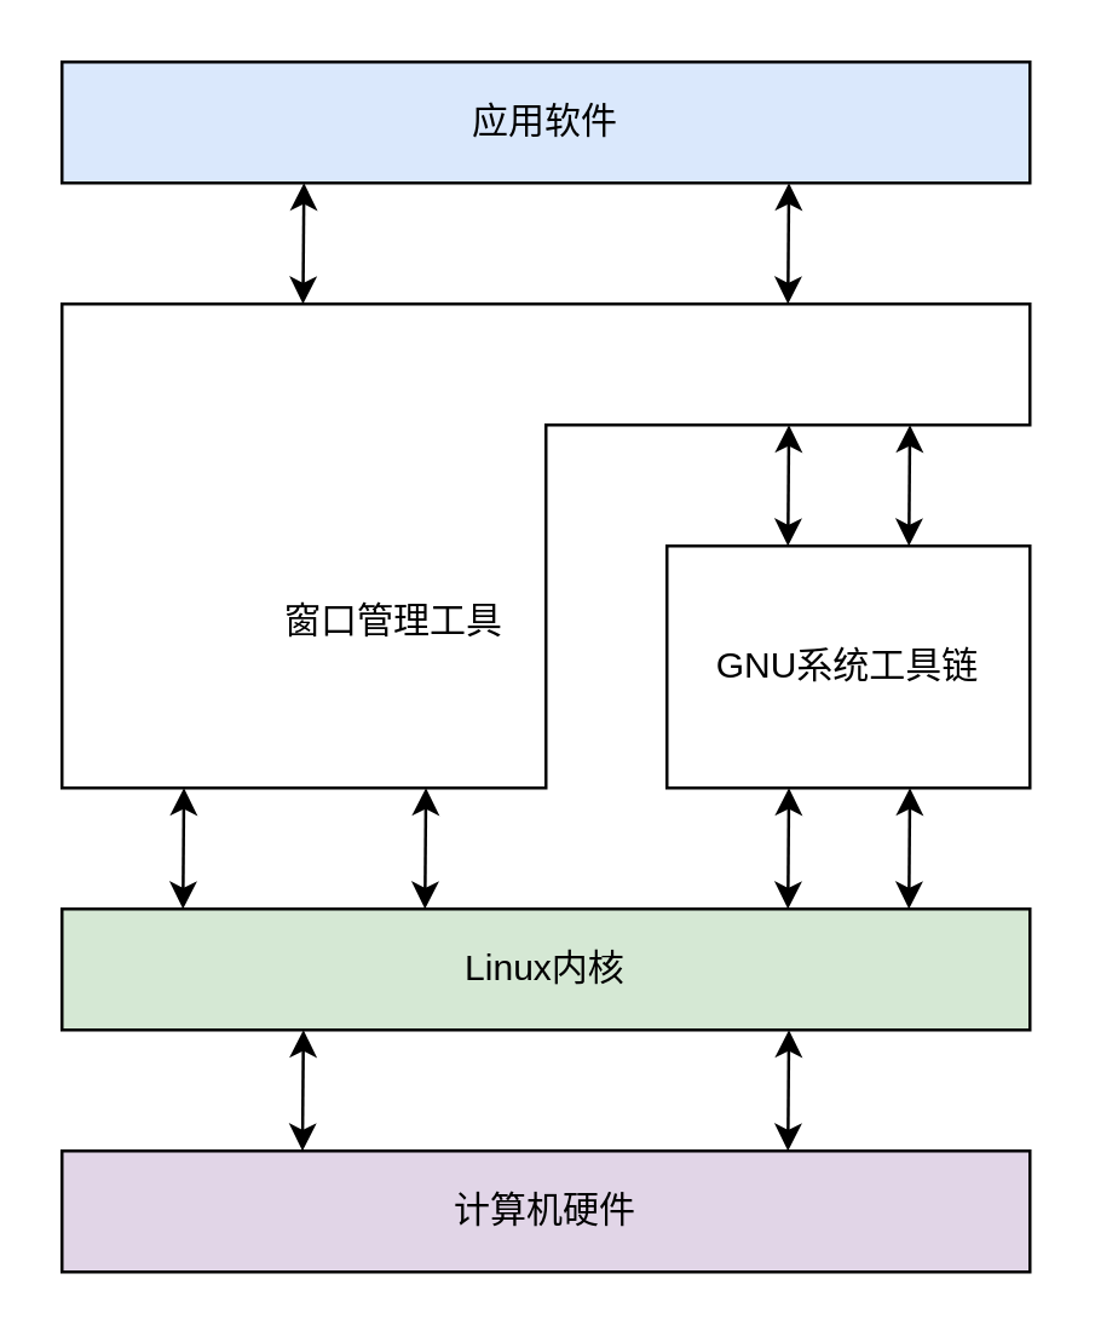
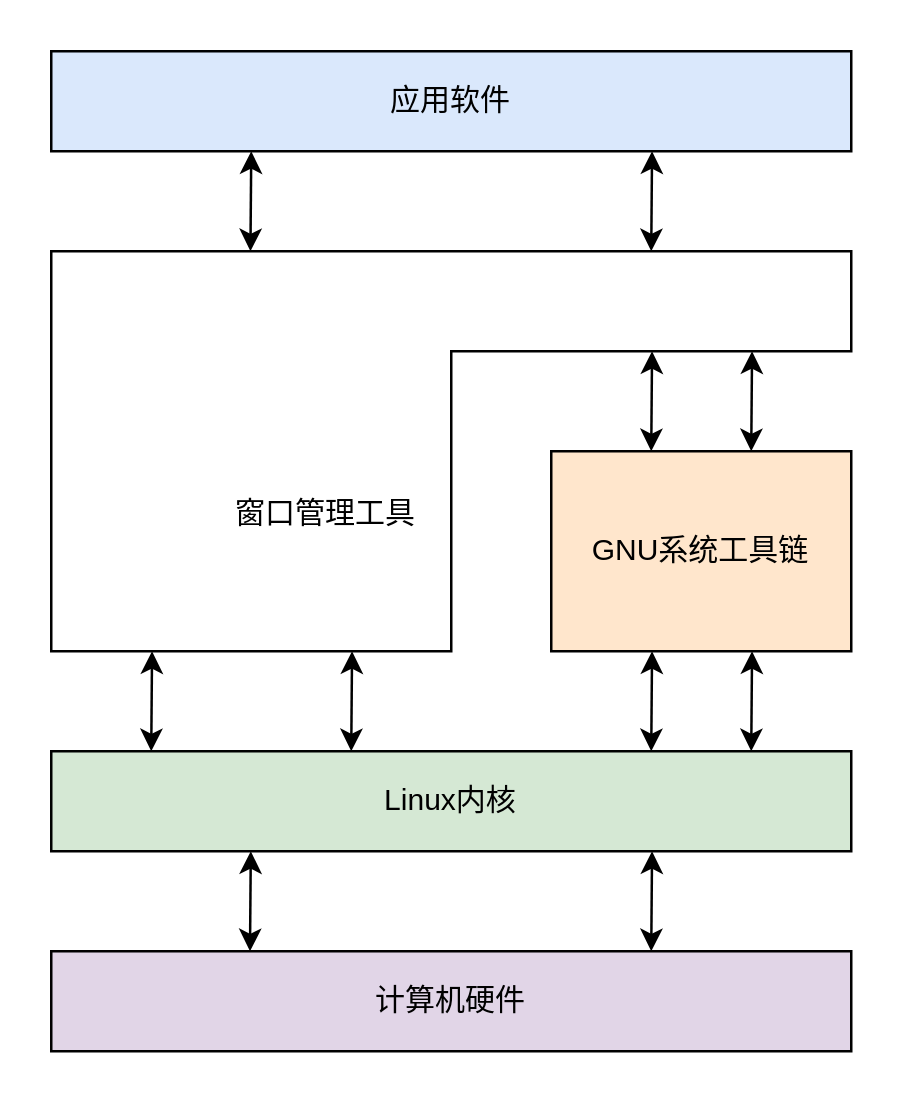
  <mxCell id="0" />
  <mxCell id="1" parent="0" />
  <mxCell id="2" value="" style="shape=corner;whiteSpace=wrap;html=1;dx=160;dy=40;" parent="1" vertex="1"><mxGeometry x="20" y="100" width="320" height="160" as="geometry" /></mxCell>
  <mxCell id="3" value="应用软件" style="rounded=0;whiteSpace=wrap;html=1;fillColor=#dae8fc;" parent="1" vertex="1"><mxGeometry x="20" y="20" width="320" height="40" as="geometry" /></mxCell>
- <mxCell id="4" value="GNU系统工具链" style="rounded=0;whiteSpace=wrap;html=1;" parent="1" vertex="1"><mxGeometry x="220" y="180" width="120" height="80" as="geometry" /></mxCell>
+ <mxCell id="4" value="GNU系统工具链" style="rounded=0;whiteSpace=wrap;html=1;fillColor=#ffe6cc;" parent="1" vertex="1"><mxGeometry x="220" y="180" width="120" height="80" as="geometry" /></mxCell>
  <mxCell id="5" value="Linux内核" style="rounded=0;whiteSpace=wrap;html=1;fillColor=#d5e8d4;" parent="1" vertex="1"><mxGeometry x="20" y="300" width="320" height="40" as="geometry" /></mxCell>
  <mxCell id="6" value="计算机硬件" style="rounded=0;whiteSpace=wrap;html=1;fillColor=#e1d5e7;" parent="1" vertex="1"><mxGeometry x="20" y="380" width="320" height="40" as="geometry" /></mxCell>
  <mxCell id="7" value="窗口管理工具" style="text;html=1;strokeColor=none;fillColor=none;align=center;verticalAlign=middle;whiteSpace=wrap;rounded=0;" parent="1" vertex="1"><mxGeometry x="50" y="190" width="160" height="30" as="geometry" /></mxCell>
  <mxCell id="8" value="" style="endArrow=classic;startArrow=classic;html=1;rounded=0;entryX=0.25;entryY=1;entryDx=0;entryDy=0;exitX=0.249;exitY=0;exitDx=0;exitDy=0;exitPerimeter=0;" parent="1" source="2" target="3" edge="1"><mxGeometry width="50" height="50" relative="1" as="geometry"><mxPoint x="-110" y="140" as="sourcePoint" /><mxPoint x="-60" y="90" as="targetPoint" /></mxGeometry></mxCell>
  <mxCell id="9" value="" style="endArrow=classic;startArrow=classic;html=1;rounded=0;entryX=0.25;entryY=1;entryDx=0;entryDy=0;exitX=0.249;exitY=0;exitDx=0;exitDy=0;exitPerimeter=0;" parent="1" edge="1"><mxGeometry width="50" height="50" relative="1" as="geometry"><mxPoint x="260" y="100" as="sourcePoint" /><mxPoint x="260.32" y="60" as="targetPoint" /></mxGeometry></mxCell>
  <mxCell id="10" value="" style="endArrow=classic;startArrow=classic;html=1;rounded=0;entryX=0.25;entryY=1;entryDx=0;entryDy=0;exitX=0.249;exitY=0;exitDx=0;exitDy=0;exitPerimeter=0;" parent="1" edge="1"><mxGeometry width="50" height="50" relative="1" as="geometry"><mxPoint x="260" y="180" as="sourcePoint" /><mxPoint x="260.32" y="140" as="targetPoint" /></mxGeometry></mxCell>
  <mxCell id="11" value="" style="endArrow=classic;startArrow=classic;html=1;rounded=0;entryX=0.25;entryY=1;entryDx=0;entryDy=0;exitX=0.249;exitY=0;exitDx=0;exitDy=0;exitPerimeter=0;" parent="1" edge="1"><mxGeometry width="50" height="50" relative="1" as="geometry"><mxPoint x="300" y="180" as="sourcePoint" /><mxPoint x="300.32" y="140" as="targetPoint" /></mxGeometry></mxCell>
  <mxCell id="12" value="" style="endArrow=classic;startArrow=classic;html=1;rounded=0;entryX=0.25;entryY=1;entryDx=0;entryDy=0;exitX=0.249;exitY=0;exitDx=0;exitDy=0;exitPerimeter=0;" parent="1" edge="1"><mxGeometry width="50" height="50" relative="1" as="geometry"><mxPoint x="260" y="300" as="sourcePoint" /><mxPoint x="260.32" y="260" as="targetPoint" /></mxGeometry></mxCell>
  <mxCell id="13" value="" style="endArrow=classic;startArrow=classic;html=1;rounded=0;entryX=0.25;entryY=1;entryDx=0;entryDy=0;exitX=0.249;exitY=0;exitDx=0;exitDy=0;exitPerimeter=0;" parent="1" edge="1"><mxGeometry width="50" height="50" relative="1" as="geometry"><mxPoint x="140" y="300" as="sourcePoint" /><mxPoint x="140.32" y="260" as="targetPoint" /></mxGeometry></mxCell>
  <mxCell id="14" value="" style="endArrow=classic;startArrow=classic;html=1;rounded=0;entryX=0.25;entryY=1;entryDx=0;entryDy=0;exitX=0.249;exitY=0;exitDx=0;exitDy=0;exitPerimeter=0;" parent="1" edge="1"><mxGeometry width="50" height="50" relative="1" as="geometry"><mxPoint x="300" y="300" as="sourcePoint" /><mxPoint x="300.32" y="260" as="targetPoint" /></mxGeometry></mxCell>
  <mxCell id="15" value="" style="endArrow=classic;startArrow=classic;html=1;rounded=0;entryX=0.25;entryY=1;entryDx=0;entryDy=0;exitX=0.249;exitY=0;exitDx=0;exitDy=0;exitPerimeter=0;" parent="1" edge="1"><mxGeometry width="50" height="50" relative="1" as="geometry"><mxPoint x="60" y="300" as="sourcePoint" /><mxPoint x="60.32" y="260" as="targetPoint" /></mxGeometry></mxCell>
  <mxCell id="16" value="" style="endArrow=classic;startArrow=classic;html=1;rounded=0;entryX=0.25;entryY=1;entryDx=0;entryDy=0;exitX=0.249;exitY=0;exitDx=0;exitDy=0;exitPerimeter=0;" parent="1" edge="1"><mxGeometry width="50" height="50" relative="1" as="geometry"><mxPoint x="260" y="380" as="sourcePoint" /><mxPoint x="260.32" y="340" as="targetPoint" /></mxGeometry></mxCell>
  <mxCell id="17" value="" style="endArrow=classic;startArrow=classic;html=1;rounded=0;entryX=0.25;entryY=1;entryDx=0;entryDy=0;exitX=0.249;exitY=0;exitDx=0;exitDy=0;exitPerimeter=0;" parent="1" edge="1"><mxGeometry width="50" height="50" relative="1" as="geometry"><mxPoint x="99.5" y="380" as="sourcePoint" /><mxPoint x="99.82" y="340" as="targetPoint" /></mxGeometry></mxCell>
